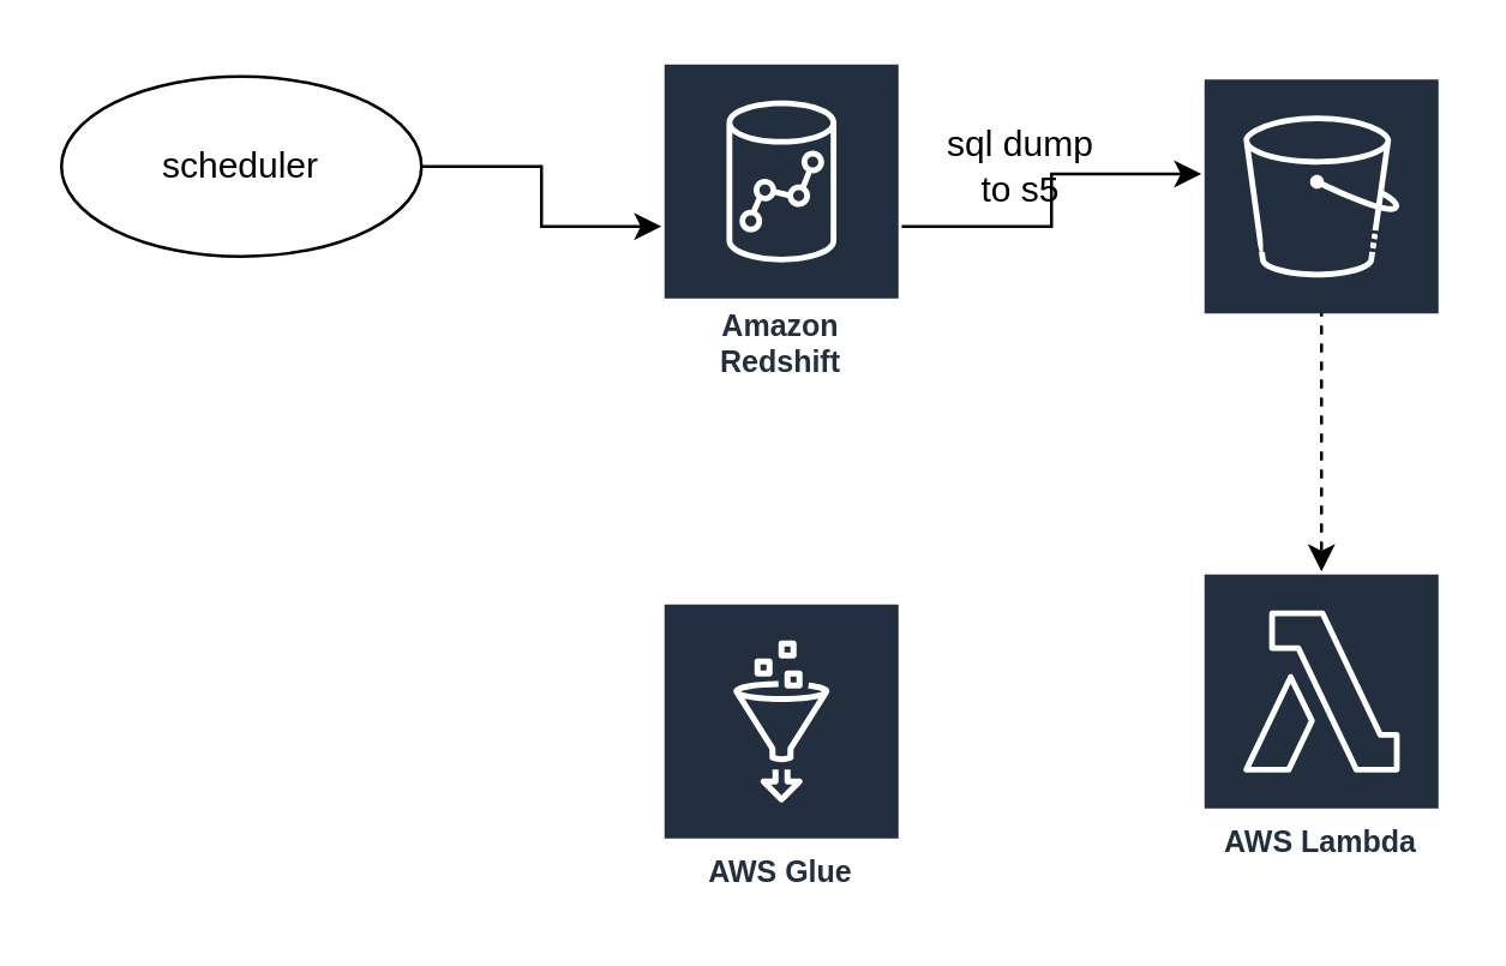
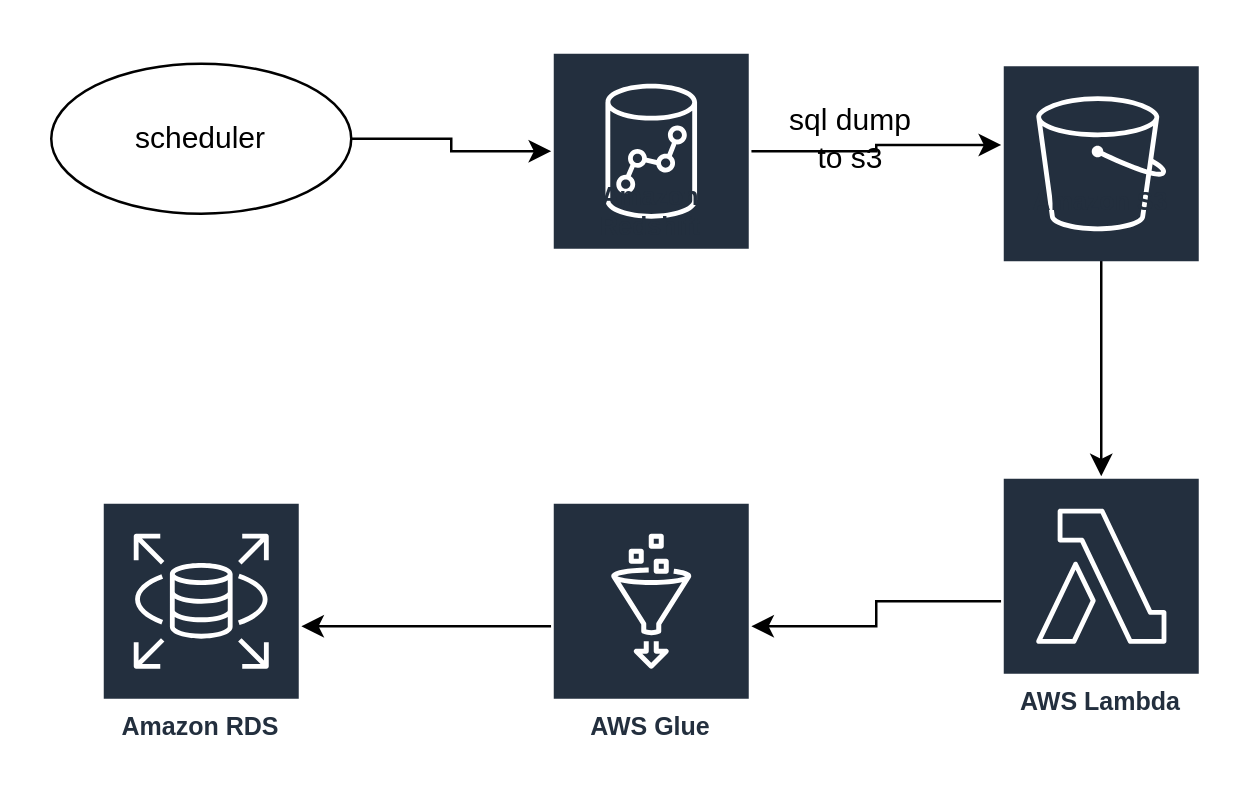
  <mxCell id="0" />
  <mxCell id="1" parent="0" />
  <mxCell id="2" value="" style="edgeStyle=orthogonalEdgeStyle;rounded=0;orthogonalLoop=1;jettySize=auto;html=1;" parent="1" source="3" target="7" edge="1"><mxGeometry relative="1" as="geometry" /></mxCell>
- <mxCell id="3" value="Amazon Redshift" style="sketch=0;outlineConnect=0;fontColor=#232F3E;gradientColor=none;strokeColor=#ffffff;fillColor=#232F3E;dashed=0;verticalLabelPosition=middle;verticalAlign=bottom;align=center;html=1;whiteSpace=wrap;fontSize=10;fontStyle=1;spacing=3;shape=mxgraph.aws4.productIcon;prIcon=mxgraph.aws4.redshift;" parent="1" vertex="1"><mxGeometry x="220" y="20" width="80" height="110" as="geometry" /></mxCell>
+ <mxCell id="3" value="Amazon Redshift" style="sketch=0;outlineConnect=0;fontColor=#232F3E;gradientColor=none;strokeColor=#ffffff;fillColor=#232F3E;dashed=0;verticalLabelPosition=middle;verticalAlign=bottom;align=center;html=1;whiteSpace=wrap;fontSize=10;fontStyle=1;spacing=3;shape=mxgraph.aws4.productIcon;prIcon=mxgraph.aws4.redshift;" parent="1" vertex="1"><mxGeometry x="220" y="20" width="80" height="80" as="geometry" /></mxCell>
  <mxCell id="4" value="" style="edgeStyle=orthogonalEdgeStyle;rounded=0;orthogonalLoop=1;jettySize=auto;html=1;" parent="1" source="5" target="3" edge="1"><mxGeometry relative="1" as="geometry" /></mxCell>
  <mxCell id="5" value="scheduler" style="ellipse;whiteSpace=wrap;html=1;" parent="1" vertex="1"><mxGeometry x="20" y="25" width="120" height="60" as="geometry" /></mxCell>
- <mxCell id="6" value="" style="edgeStyle=orthogonalEdgeStyle;rounded=0;orthogonalLoop=1;jettySize=auto;html=1;dashed=1;" parent="1" source="7" target="9" edge="1"><mxGeometry relative="1" as="geometry" /></mxCell>
+ <mxCell id="6" value="" style="edgeStyle=orthogonalEdgeStyle;rounded=0;orthogonalLoop=1;jettySize=auto;html=1;" parent="1" source="7" target="9" edge="1"><mxGeometry relative="1" as="geometry" /></mxCell>
  <mxCell id="7" value="Amazon S3" style="sketch=0;outlineConnect=0;fontColor=#232F3E;gradientColor=none;strokeColor=#ffffff;fillColor=#232F3E;dashed=0;verticalLabelPosition=middle;verticalAlign=bottom;align=center;html=1;whiteSpace=wrap;fontSize=10;fontStyle=1;spacing=3;shape=mxgraph.aws4.productIcon;prIcon=mxgraph.aws4.s3;" parent="1" vertex="1"><mxGeometry x="400" y="25" width="80" height="65" as="geometry" /></mxCell>
+ <mxCell id="8" value="" style="edgeStyle=orthogonalEdgeStyle;rounded=0;orthogonalLoop=1;jettySize=auto;html=1;" parent="1" source="9" target="11" edge="1"><mxGeometry relative="1" as="geometry" /></mxCell>
  <mxCell id="9" value="AWS Lambda" style="sketch=0;outlineConnect=0;fontColor=#232F3E;gradientColor=none;strokeColor=#ffffff;fillColor=#232F3E;dashed=0;verticalLabelPosition=middle;verticalAlign=bottom;align=center;html=1;whiteSpace=wrap;fontSize=10;fontStyle=1;spacing=3;shape=mxgraph.aws4.productIcon;prIcon=mxgraph.aws4.lambda;" parent="1" vertex="1"><mxGeometry x="400" y="190" width="80" height="100" as="geometry" /></mxCell>
+ <mxCell id="10" value="" style="edgeStyle=orthogonalEdgeStyle;rounded=0;orthogonalLoop=1;jettySize=auto;html=1;" parent="1" source="11" target="12" edge="1"><mxGeometry relative="1" as="geometry" /></mxCell>
  <mxCell id="11" value="AWS Glue" style="sketch=0;outlineConnect=0;fontColor=#232F3E;gradientColor=none;strokeColor=#ffffff;fillColor=#232F3E;dashed=0;verticalLabelPosition=middle;verticalAlign=bottom;align=center;html=1;whiteSpace=wrap;fontSize=10;fontStyle=1;spacing=3;shape=mxgraph.aws4.productIcon;prIcon=mxgraph.aws4.glue;" parent="1" vertex="1"><mxGeometry x="220" y="200" width="80" height="100" as="geometry" /></mxCell>
- <mxCell id="13" value="sql dump to s5" style="text;html=1;strokeColor=none;fillColor=none;align=center;verticalAlign=middle;whiteSpace=wrap;rounded=0;" vertex="1" parent="1"><mxGeometry x="310" y="40" width="60" height="30" as="geometry" /></mxCell>
+ <mxCell id="12" value="Amazon RDS" style="sketch=0;outlineConnect=0;fontColor=#232F3E;gradientColor=none;strokeColor=#ffffff;fillColor=#232F3E;dashed=0;verticalLabelPosition=middle;verticalAlign=bottom;align=center;html=1;whiteSpace=wrap;fontSize=10;fontStyle=1;spacing=3;shape=mxgraph.aws4.productIcon;prIcon=mxgraph.aws4.rds;" parent="1" vertex="1"><mxGeometry x="40" y="200" width="80" height="100" as="geometry" /></mxCell>
+ <mxCell id="13" value="sql dump to s3" style="text;html=1;strokeColor=none;fillColor=none;align=center;verticalAlign=middle;whiteSpace=wrap;rounded=0;" vertex="1" parent="1"><mxGeometry x="310" y="40" width="60" height="30" as="geometry" /></mxCell>
